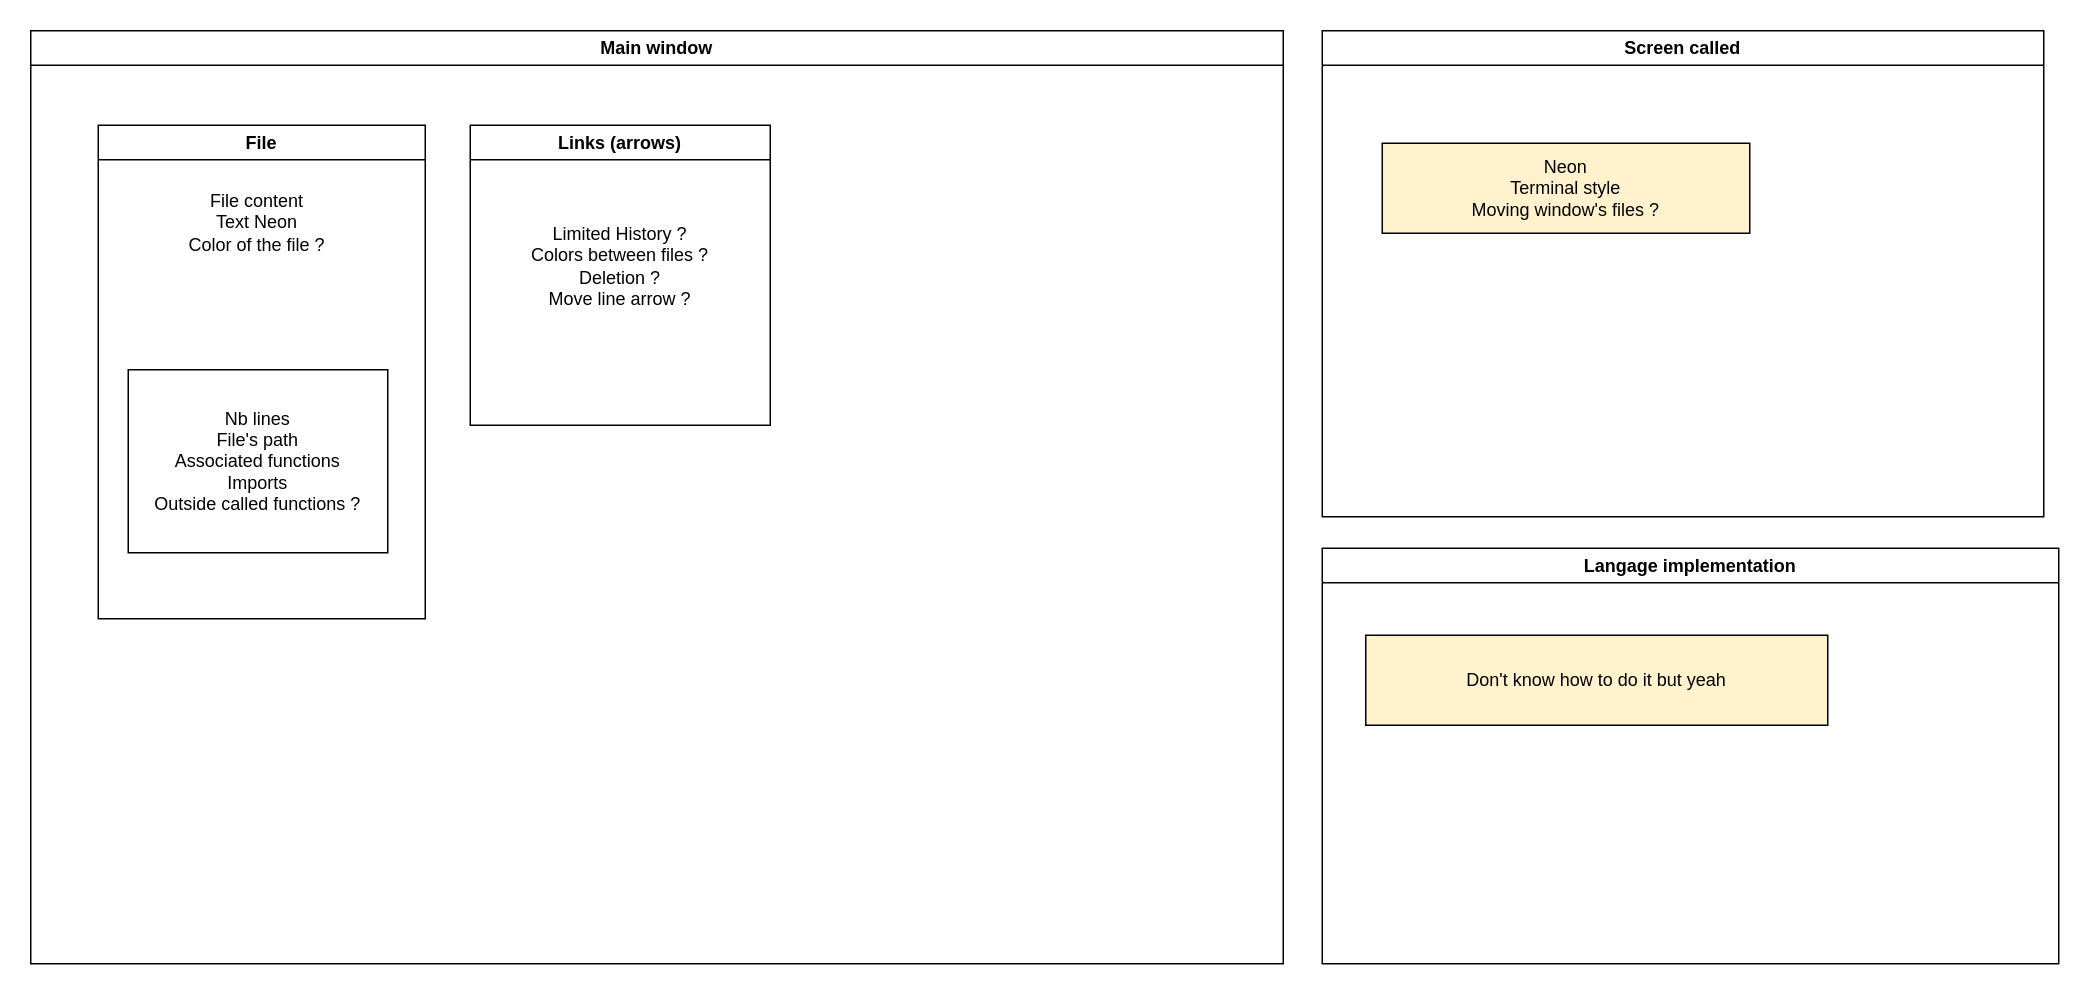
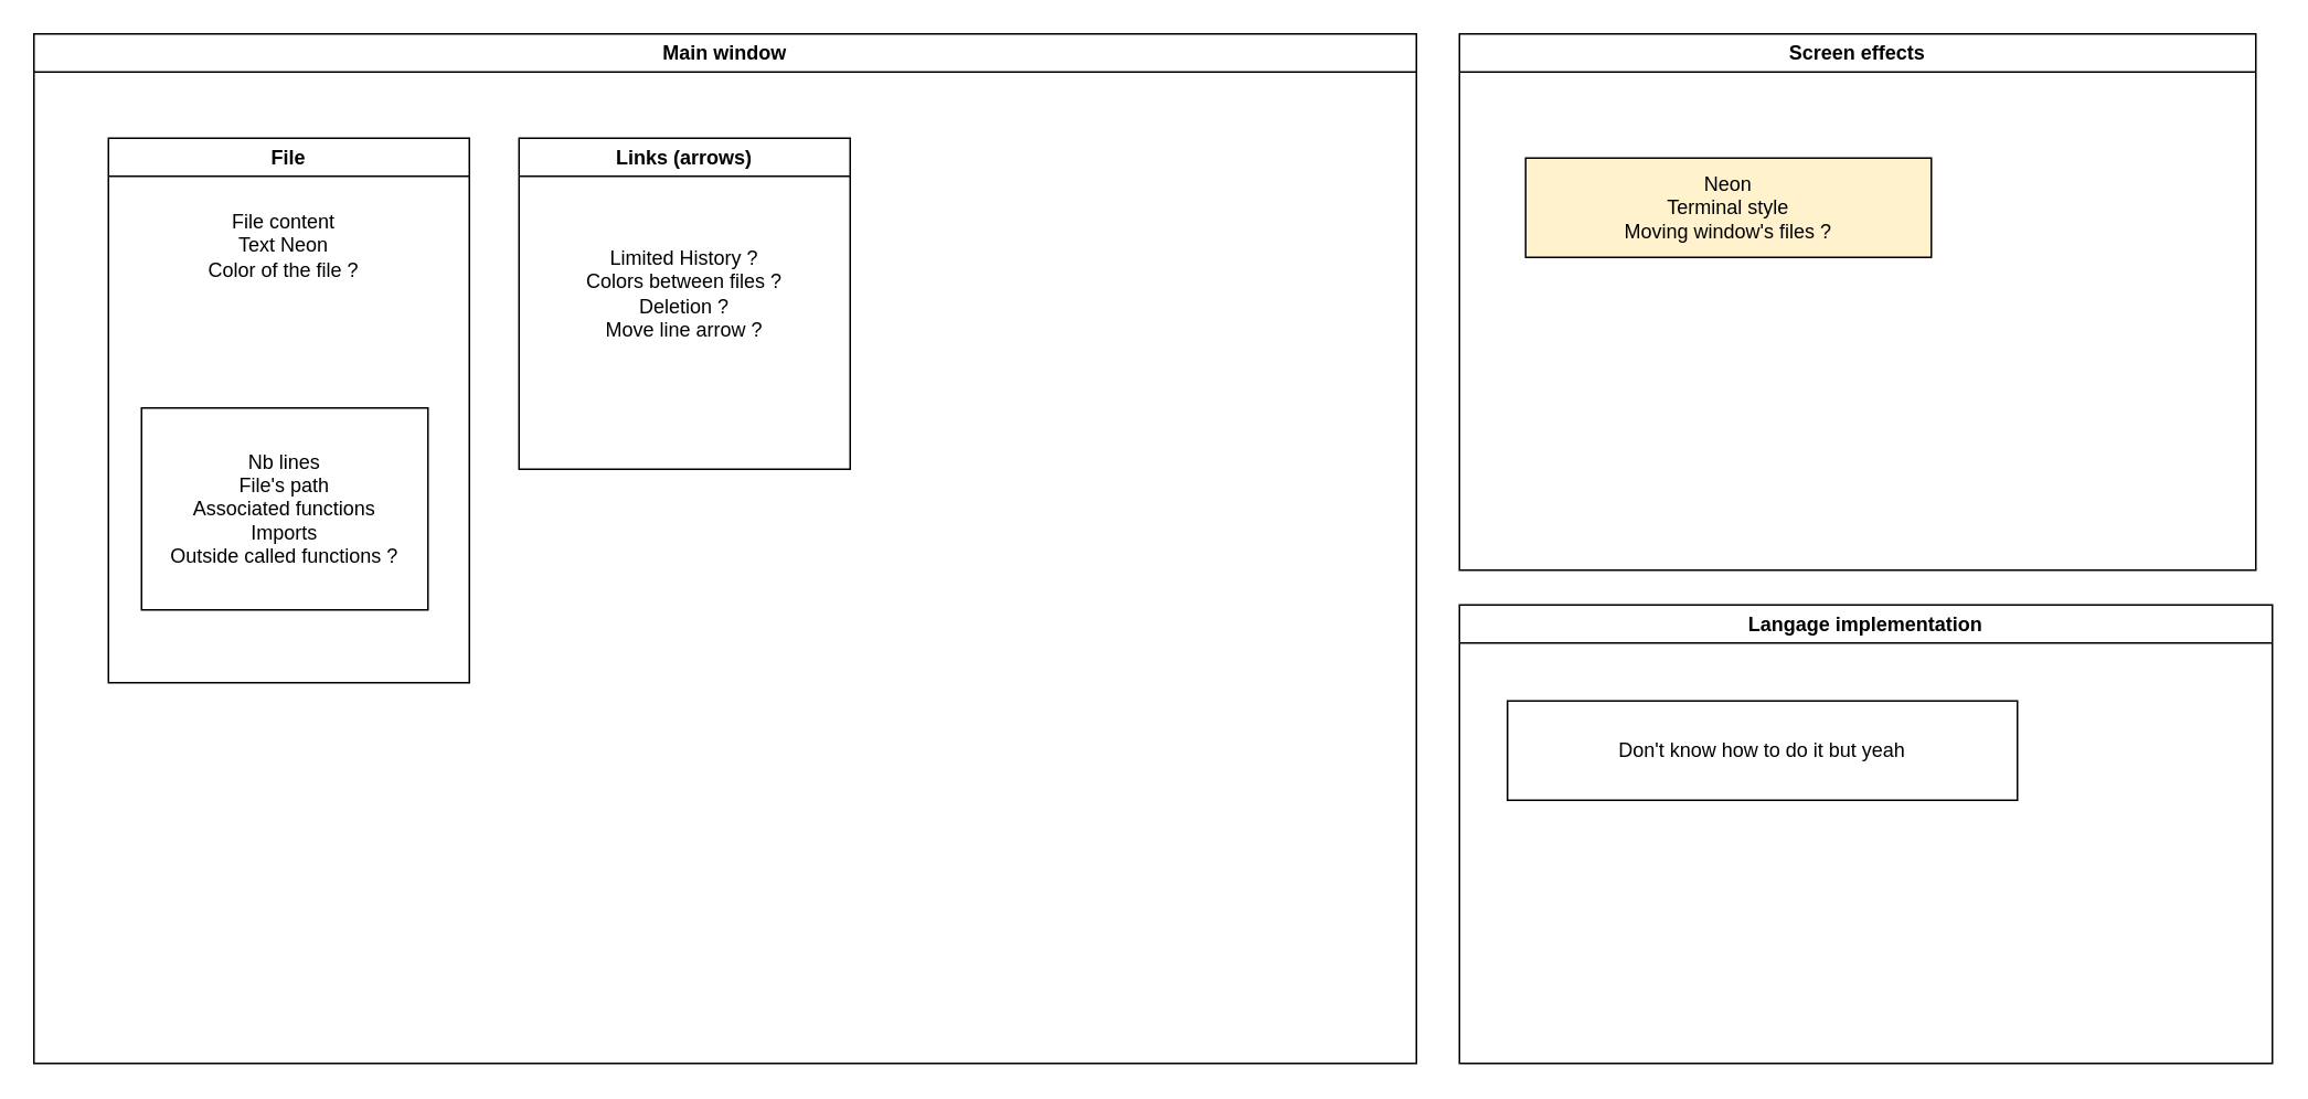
  <mxCell id="0" />
  <mxCell id="1" parent="0" />
  <mxCell id="2" value="&lt;div&gt;Main window&lt;/div&gt;" style="swimlane;whiteSpace=wrap;html=1;" vertex="1" parent="1"><mxGeometry x="20" y="20" width="835" height="622" as="geometry" /></mxCell>
  <mxCell id="3" value="&lt;div&gt;File&lt;/div&gt;" style="swimlane;whiteSpace=wrap;html=1;" vertex="1" parent="2"><mxGeometry x="45" y="63" width="218" height="329" as="geometry" /></mxCell>
  <mxCell id="4" value="&lt;div&gt;Nb lines&lt;/div&gt;&lt;div&gt;File's path&lt;/div&gt;&lt;div&gt;Associated functions&lt;br&gt;&lt;/div&gt;&lt;div&gt;Imports&lt;br&gt;Outside called functions ?&lt;br&gt;&lt;/div&gt;" style="whiteSpace=wrap;html=1;" vertex="1" parent="3"><mxGeometry x="20" y="163" width="173" height="122" as="geometry" /></mxCell>
  <mxCell id="5" value="&lt;div&gt;File content&lt;/div&gt;&lt;div&gt;Text Neon&lt;/div&gt;&lt;div&gt;Color of the file ?&lt;br&gt;&lt;/div&gt;" style="rounded=0;whiteSpace=wrap;html=1;strokeColor=none;" vertex="1" parent="3"><mxGeometry x="20" y="36" width="172" height="58" as="geometry" /></mxCell>
  <mxCell id="6" value="Links (arrows)" style="swimlane;whiteSpace=wrap;html=1;" vertex="1" parent="2"><mxGeometry x="293" y="63" width="200" height="200" as="geometry" /></mxCell>
  <mxCell id="7" value="&lt;div&gt;Limited History ?&lt;/div&gt;&lt;div&gt;Colors between files ?&lt;/div&gt;&lt;div&gt;Deletion ?&lt;/div&gt;&lt;div&gt;Move line arrow ?&lt;br&gt;&lt;/div&gt;" style="rounded=0;whiteSpace=wrap;html=1;strokeColor=none;" vertex="1" parent="6"><mxGeometry x="14" y="51" width="172" height="86" as="geometry" /></mxCell>
- <mxCell id="8" value="&lt;div&gt;Screen called&lt;/div&gt;" style="swimlane;whiteSpace=wrap;html=1;" vertex="1" parent="1"><mxGeometry x="881" y="20" width="481" height="324" as="geometry" /></mxCell>
+ <mxCell id="8" value="&lt;div&gt;Screen effects&lt;/div&gt;" style="swimlane;whiteSpace=wrap;html=1;" vertex="1" parent="1"><mxGeometry x="881" y="20" width="481" height="324" as="geometry" /></mxCell>
  <mxCell id="9" value="&lt;div&gt;Neon&lt;/div&gt;&lt;div&gt;Terminal style&lt;/div&gt;&lt;div&gt;Moving window's files ?&lt;/div&gt;" style="rounded=0;whiteSpace=wrap;html=1;fillColor=#fff2cc;" vertex="1" parent="8"><mxGeometry x="40" y="75" width="245" height="60" as="geometry" /></mxCell>
  <mxCell id="10" value="Langage implementation" style="swimlane;whiteSpace=wrap;html=1;" vertex="1" parent="1"><mxGeometry x="881" y="365" width="491" height="277" as="geometry" /></mxCell>
- <mxCell id="11" value="Don't know how to do it but yeah" style="rounded=0;whiteSpace=wrap;html=1;fillColor=#fff2cc;" vertex="1" parent="10"><mxGeometry x="29" y="58" width="308" height="60" as="geometry" /></mxCell>
+ <mxCell id="11" value="Don't know how to do it but yeah" style="rounded=0;whiteSpace=wrap;html=1;" vertex="1" parent="10"><mxGeometry x="29" y="58" width="308" height="60" as="geometry" /></mxCell>
